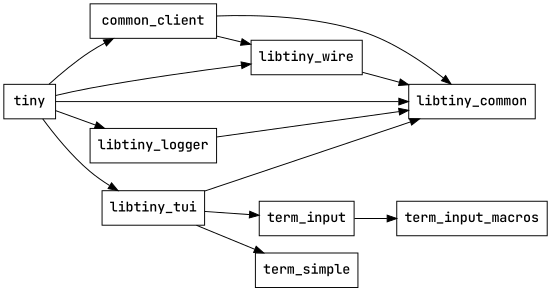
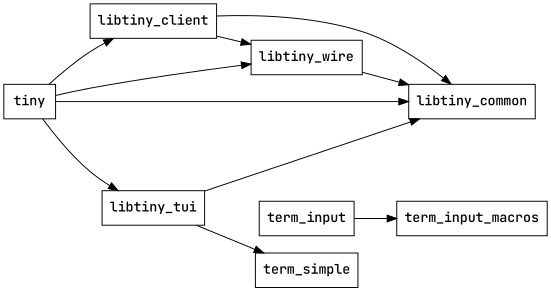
  digraph {
    rankdir=LR
    node [fontname="Jetbrains Mono Medium" shape=box]
    tiny
-   libtiny_client [label=common_client]
+   libtiny_client
    libtiny_common
-   libtiny_logger
    libtiny_tui
    libtiny_wire
    term_input
    n8 [label=term_simple]
    term_input_macros
    tiny -> libtiny_client
    tiny -> libtiny_common
-   tiny -> libtiny_logger
    tiny -> libtiny_tui
    tiny -> libtiny_wire
    libtiny_client -> libtiny_common
    libtiny_client -> libtiny_wire
-   libtiny_logger -> libtiny_common
    libtiny_tui -> libtiny_common
-   libtiny_tui -> term_input
    libtiny_tui -> n8
    libtiny_wire -> libtiny_common
    term_input -> term_input_macros
  }
